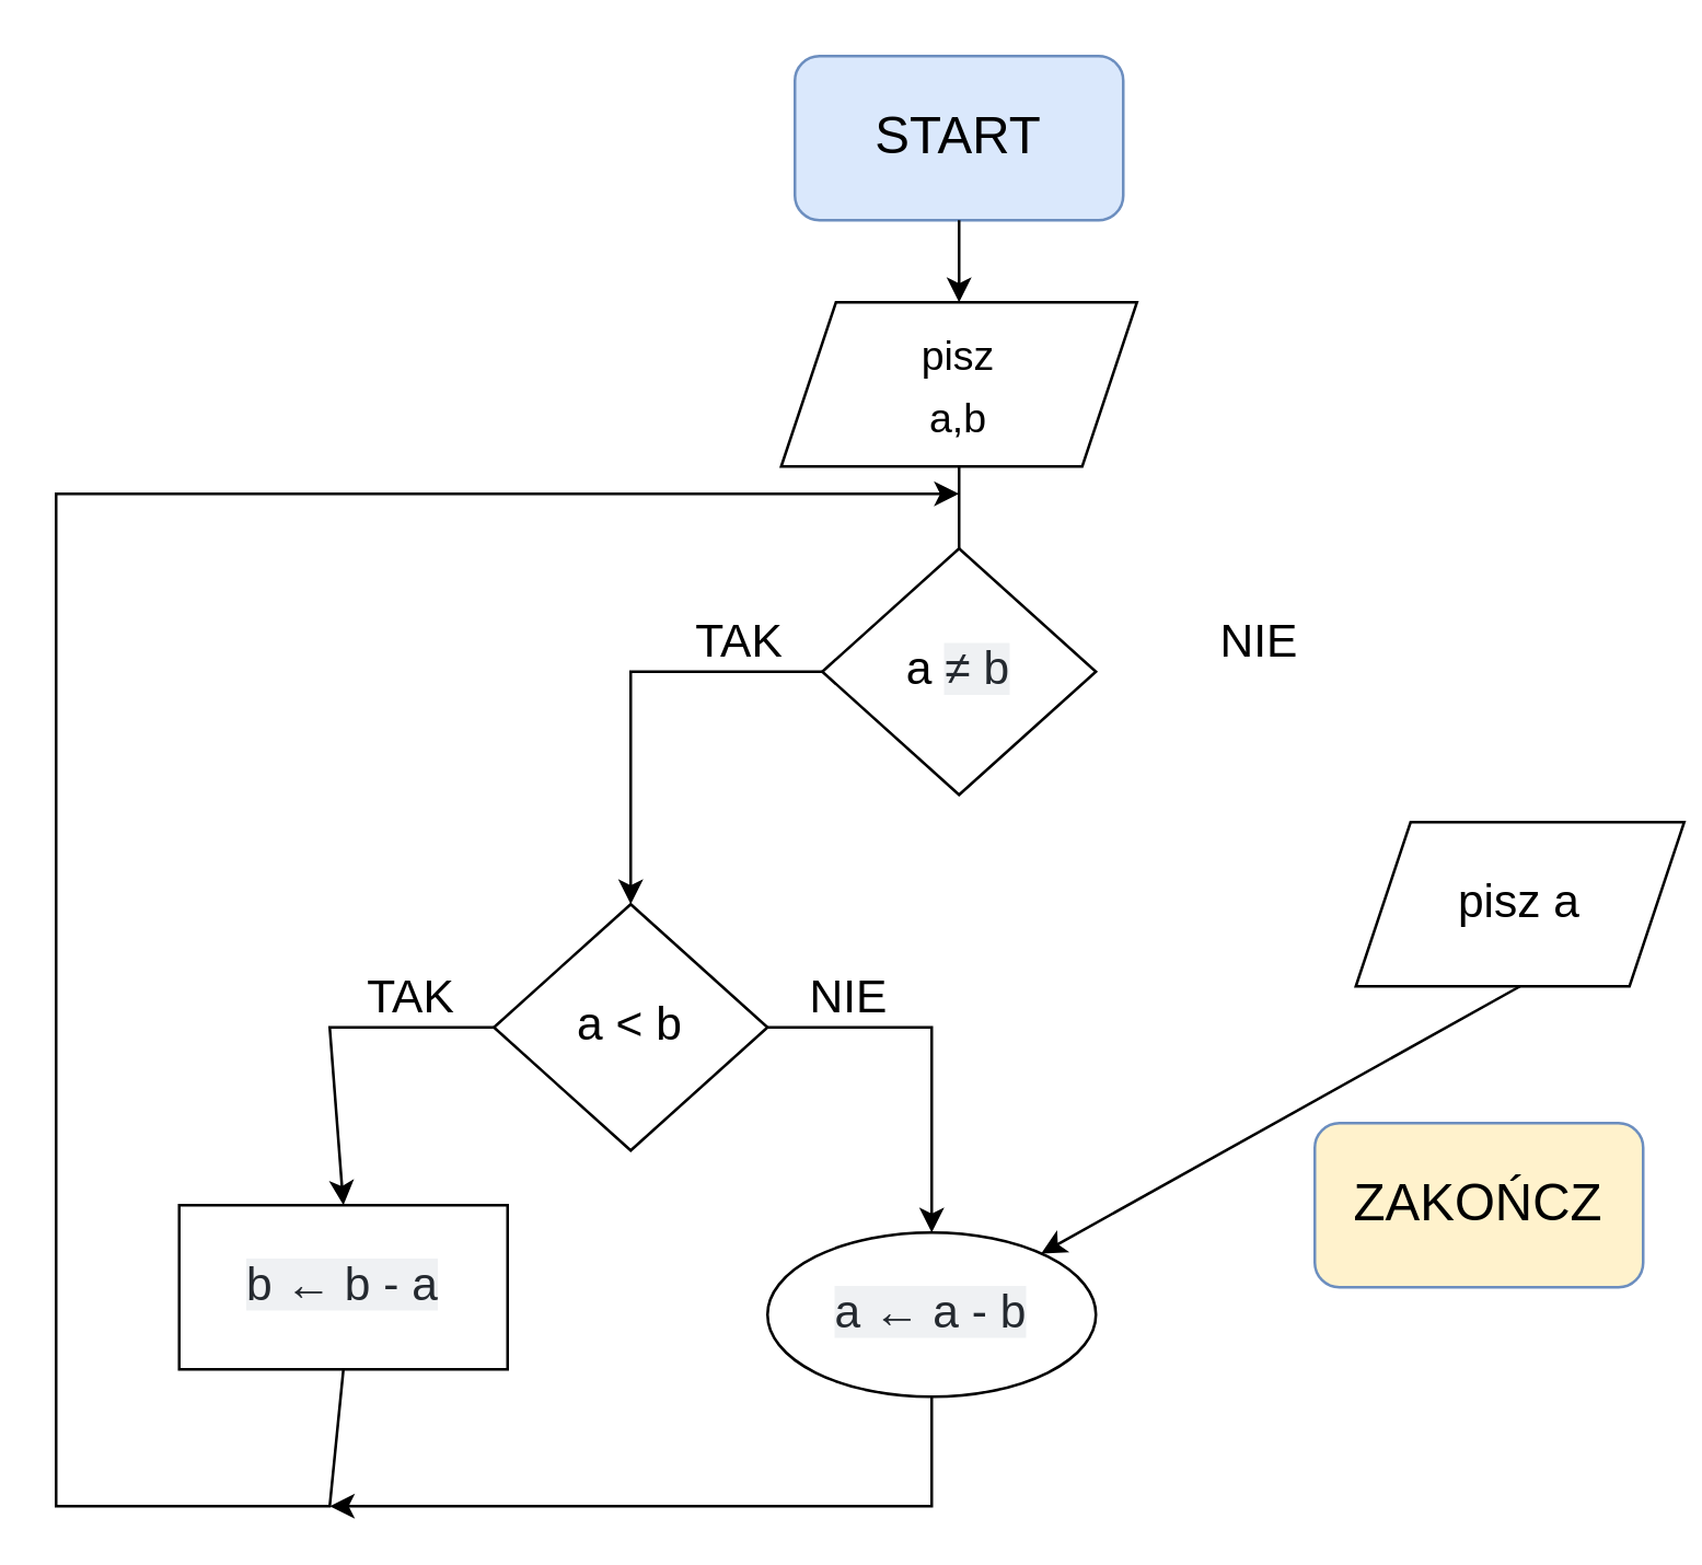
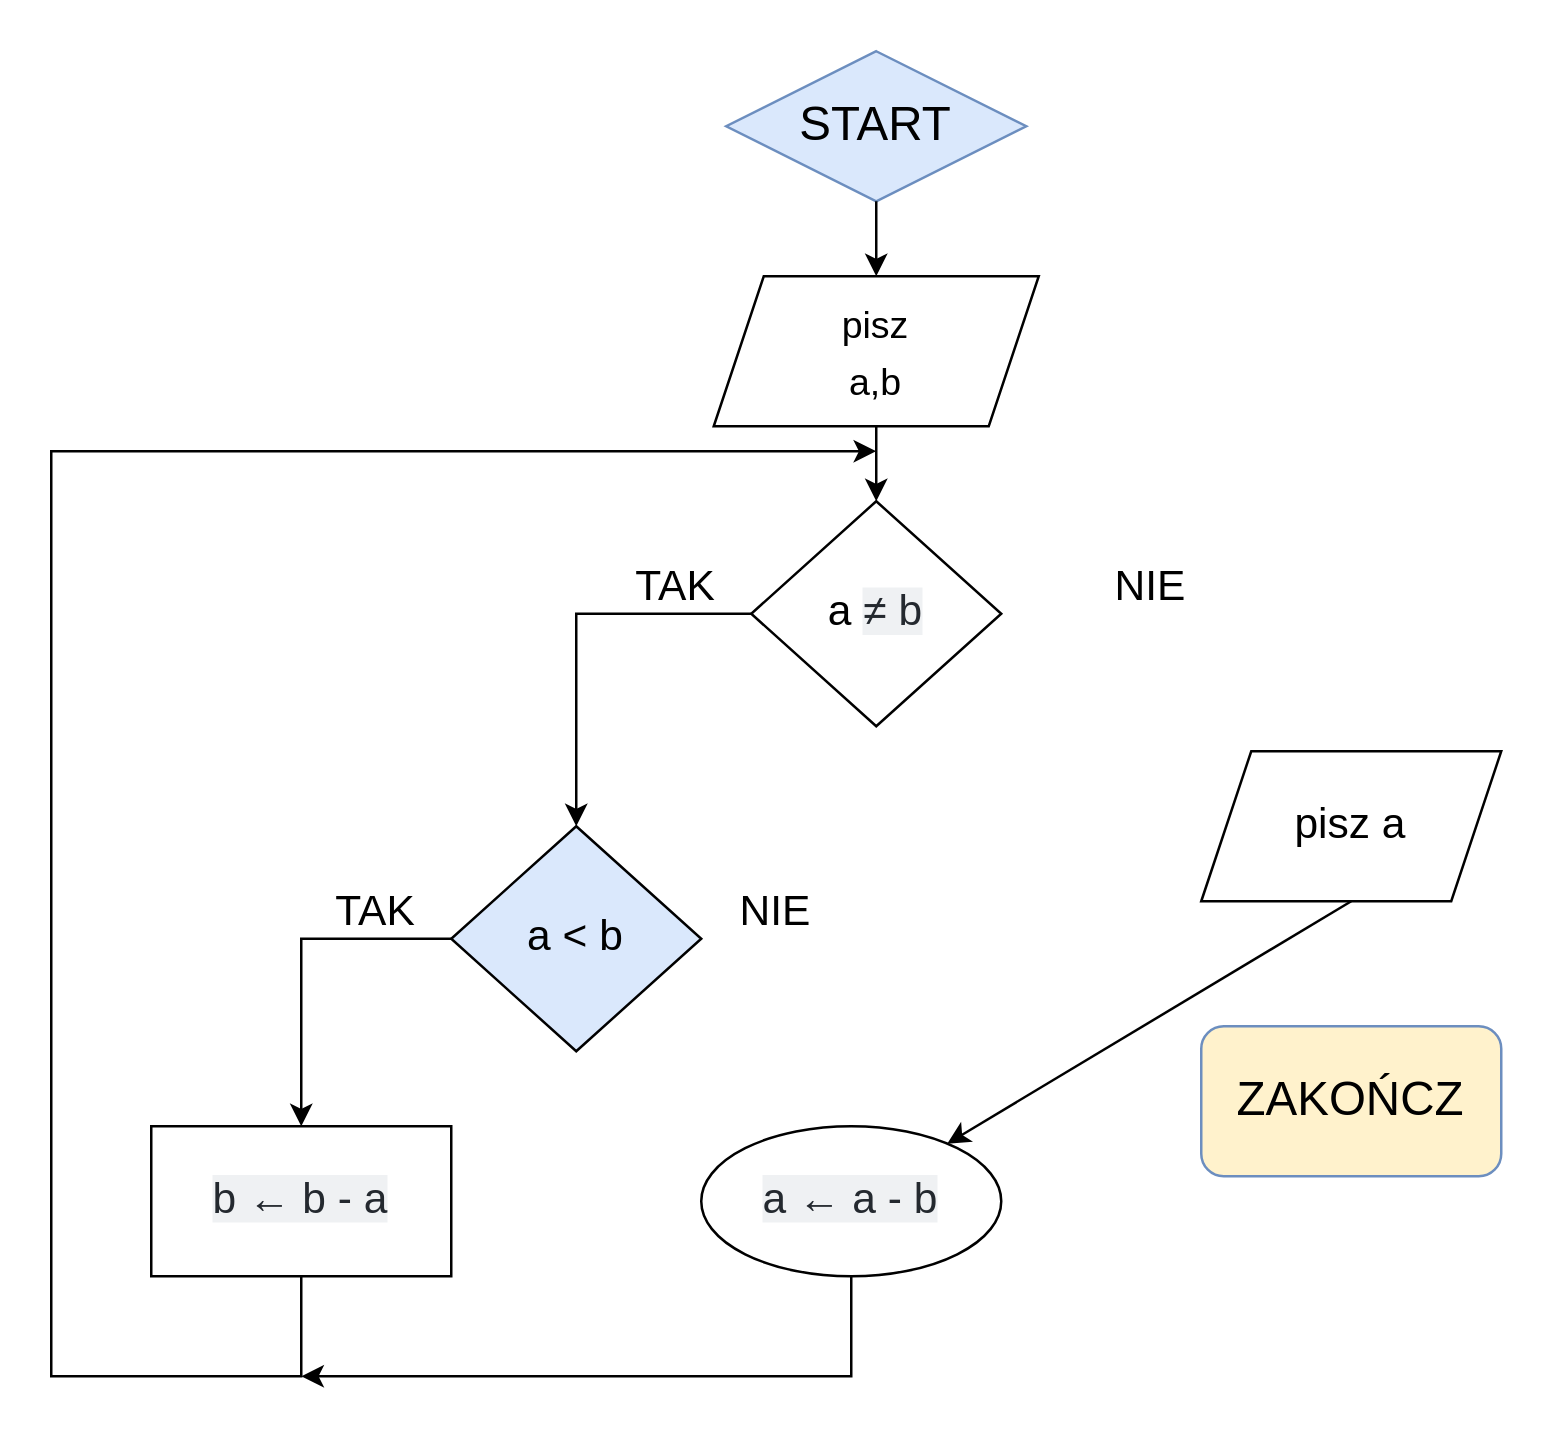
  <mxCell id="0" />
  <mxCell id="1" parent="0" />
- <mxCell id="2" value="&lt;font style=&quot;font-size: 19px&quot;&gt;START&lt;/font&gt;" style="rounded=1;whiteSpace=wrap;html=1;fillColor=#dae8fc;strokeColor=#6c8ebf;" vertex="1" parent="1"><mxGeometry x="290" y="20" width="120" height="60" as="geometry" /></mxCell>
+ <mxCell id="2" value="&lt;font style=&quot;font-size: 19px&quot;&gt;START&lt;/font&gt;" style="rhombus;whiteSpace=wrap;html=1;fillColor=#dae8fc;strokeColor=#6c8ebf;" vertex="1" parent="1"><mxGeometry x="290" y="20" width="120" height="60" as="geometry" /></mxCell>
  <mxCell id="3" value="&lt;span style=&quot;font-size: 15px&quot;&gt;pisz&lt;br&gt;a,b&lt;br&gt;&lt;/span&gt;" style="shape=parallelogram;perimeter=parallelogramPerimeter;whiteSpace=wrap;html=1;fixedSize=1;fontSize=19;" vertex="1" parent="1"><mxGeometry x="285" y="110" width="130" height="60" as="geometry" /></mxCell>
  <mxCell id="4" value="&lt;span&gt;a&amp;nbsp;&lt;/span&gt;&lt;span style=&quot;color: rgb(36 , 41 , 47) ; background-color: rgba(175 , 184 , 193 , 0.2)&quot;&gt;≠ b&lt;/span&gt;" style="rhombus;whiteSpace=wrap;html=1;fontSize=17;" vertex="1" parent="1"><mxGeometry x="300" y="200" width="100" height="90" as="geometry" /></mxCell>
  <mxCell id="5" value="" style="endArrow=classic;html=1;rounded=0;fontSize=17;exitX=0.5;exitY=1;exitDx=0;exitDy=0;entryX=0.5;entryY=0;entryDx=0;entryDy=0;" edge="1" parent="1" source="2" target="3"><mxGeometry width="50" height="50" relative="1" as="geometry"><mxPoint x="350" y="390" as="sourcePoint" /><mxPoint x="400" y="340" as="targetPoint" /></mxGeometry></mxCell>
- <mxCell id="6" value="" style="endArrow=none;html=1;rounded=0;fontSize=17;exitX=0.5;exitY=1;exitDx=0;exitDy=0;entryX=0.5;entryY=0;entryDx=0;entryDy=0;" edge="1" parent="1" source="3" target="4"><mxGeometry width="50" height="50" relative="1" as="geometry"><mxPoint x="70" y="430" as="sourcePoint" /><mxPoint x="120" y="380" as="targetPoint" /></mxGeometry></mxCell>
- <mxCell id="7" value="a &amp;lt; b" style="rhombus;whiteSpace=wrap;html=1;fontSize=17;" vertex="1" parent="1"><mxGeometry x="180" y="330" width="100" height="90" as="geometry" /></mxCell>
- <mxCell id="8" value="&lt;span style=&quot;color: rgb(36 , 41 , 47) ; background-color: rgba(175 , 184 , 193 , 0.2)&quot;&gt;&lt;font style=&quot;font-size: 17px&quot;&gt;b ← b - a&lt;/font&gt;&lt;/span&gt;" style="rounded=0;whiteSpace=wrap;html=1;fontSize=17;" vertex="1" parent="1"><mxGeometry x="65" y="440" width="120" height="60" as="geometry" /></mxCell>
+ <mxCell id="6" value="" style="endArrow=classic;html=1;rounded=0;fontSize=17;exitX=0.5;exitY=1;exitDx=0;exitDy=0;entryX=0.5;entryY=0;entryDx=0;entryDy=0;" edge="1" parent="1" source="3" target="4"><mxGeometry width="50" height="50" relative="1" as="geometry"><mxPoint x="70" y="430" as="sourcePoint" /><mxPoint x="120" y="380" as="targetPoint" /></mxGeometry></mxCell>
+ <mxCell id="7" value="a &amp;lt; b" style="rhombus;whiteSpace=wrap;html=1;fontSize=17;fillColor=#dae8fc;" vertex="1" parent="1"><mxGeometry x="180" y="330" width="100" height="90" as="geometry" /></mxCell>
+ <mxCell id="8" value="&lt;span style=&quot;color: rgb(36 , 41 , 47) ; background-color: rgba(175 , 184 , 193 , 0.2)&quot;&gt;&lt;font style=&quot;font-size: 17px&quot;&gt;b ← b - a&lt;/font&gt;&lt;/span&gt;" style="rounded=0;whiteSpace=wrap;html=1;fontSize=17;" vertex="1" parent="1"><mxGeometry x="60" y="450" width="120" height="60" as="geometry" /></mxCell>
  <mxCell id="9" value="" style="endArrow=classic;html=1;rounded=0;fontSize=17;exitX=0;exitY=0.5;exitDx=0;exitDy=0;entryX=0.5;entryY=0;entryDx=0;entryDy=0;" edge="1" parent="1" source="7" target="8"><mxGeometry width="50" height="50" relative="1" as="geometry"><mxPoint x="230" y="410" as="sourcePoint" /><mxPoint x="80" y="375" as="targetPoint" /><Array as="points"><mxPoint x="120" y="375" /></Array></mxGeometry></mxCell>
  <mxCell id="10" value="&lt;span style=&quot;color: rgb(36 , 41 , 47) ; font-family: , , &amp;#34;sf mono&amp;#34; , &amp;#34;menlo&amp;#34; , &amp;#34;consolas&amp;#34; , &amp;#34;liberation mono&amp;#34; , monospace ; background-color: rgba(175 , 184 , 193 , 0.2)&quot;&gt;&lt;font style=&quot;font-size: 17px&quot;&gt;a ← a - b&lt;/font&gt;&lt;/span&gt;" style="ellipse;whiteSpace=wrap;html=1;fontSize=17;" vertex="1" parent="1"><mxGeometry x="280" y="450" width="120" height="60" as="geometry" /></mxCell>
- <mxCell id="11" value="" style="endArrow=classic;html=1;rounded=0;fontSize=17;exitX=1;exitY=0.5;exitDx=0;exitDy=0;entryX=0.5;entryY=0;entryDx=0;entryDy=0;" edge="1" parent="1" source="7" target="10"><mxGeometry width="50" height="50" relative="1" as="geometry"><mxPoint x="230" y="400" as="sourcePoint" /><mxPoint x="410" y="375" as="targetPoint" /><Array as="points"><mxPoint x="340" y="375" /></Array></mxGeometry></mxCell>
  <mxCell id="12" value="TAK" style="text;html=1;strokeColor=none;fillColor=none;align=center;verticalAlign=middle;whiteSpace=wrap;rounded=0;fontSize=17;" vertex="1" parent="1"><mxGeometry x="120" y="350" width="60" height="30" as="geometry" /></mxCell>
  <mxCell id="13" value="NIE" style="text;html=1;strokeColor=none;fillColor=none;align=center;verticalAlign=middle;whiteSpace=wrap;rounded=0;fontSize=17;" vertex="1" parent="1"><mxGeometry x="280" y="350" width="60" height="30" as="geometry" /></mxCell>
  <mxCell id="14" value="" style="endArrow=classic;html=1;rounded=0;fontSize=17;exitX=0;exitY=0.5;exitDx=0;exitDy=0;entryX=0.5;entryY=0;entryDx=0;entryDy=0;" edge="1" parent="1" source="4" target="7"><mxGeometry width="50" height="50" relative="1" as="geometry"><mxPoint x="350" y="380" as="sourcePoint" /><mxPoint x="400" y="330" as="targetPoint" /><Array as="points"><mxPoint x="230" y="245" /></Array></mxGeometry></mxCell>
  <mxCell id="15" value="" style="endArrow=classic;html=1;rounded=0;fontSize=17;exitX=0.5;exitY=1;exitDx=0;exitDy=0;" edge="1" parent="1" source="8"><mxGeometry width="50" height="50" relative="1" as="geometry"><mxPoint x="240" y="210" as="sourcePoint" /><mxPoint x="350" y="180" as="targetPoint" /><Array as="points"><mxPoint x="120" y="550" /><mxPoint x="20" y="550" /><mxPoint x="20" y="180" /></Array></mxGeometry></mxCell>
  <mxCell id="16" value="" style="endArrow=classic;html=1;rounded=0;fontSize=17;exitX=0.5;exitY=1;exitDx=0;exitDy=0;" edge="1" parent="1" source="10"><mxGeometry width="50" height="50" relative="1" as="geometry"><mxPoint x="350" y="380" as="sourcePoint" /><mxPoint x="120" y="550" as="targetPoint" /><Array as="points"><mxPoint x="340" y="550" /></Array></mxGeometry></mxCell>
  <mxCell id="17" value="TAK" style="text;html=1;strokeColor=none;fillColor=none;align=center;verticalAlign=middle;whiteSpace=wrap;rounded=0;fontSize=17;" vertex="1" parent="1"><mxGeometry x="240" y="220" width="60" height="30" as="geometry" /></mxCell>
  <mxCell id="18" value="NIE" style="text;html=1;strokeColor=none;fillColor=none;align=center;verticalAlign=middle;whiteSpace=wrap;rounded=0;fontSize=17;" vertex="1" parent="1"><mxGeometry x="430" y="220" width="60" height="30" as="geometry" /></mxCell>
- <mxCell id="19" value="pisz a" style="shape=parallelogram;perimeter=parallelogramPerimeter;whiteSpace=wrap;html=1;fixedSize=1;fontSize=17;" vertex="1" parent="1"><mxGeometry x="495" y="300" width="120" height="60" as="geometry" /></mxCell>
+ <mxCell id="19" value="pisz a" style="shape=parallelogram;perimeter=parallelogramPerimeter;whiteSpace=wrap;html=1;fixedSize=1;fontSize=17;" vertex="1" parent="1"><mxGeometry x="480" y="300" width="120" height="60" as="geometry" /></mxCell>
  <mxCell id="20" value="&lt;font style=&quot;font-size: 19px&quot;&gt;ZAKOŃCZ&lt;/font&gt;" style="rounded=1;whiteSpace=wrap;html=1;fillColor=#fff2cc;strokeColor=#6c8ebf;" vertex="1" parent="1"><mxGeometry x="480" y="410" width="120" height="60" as="geometry" /></mxCell>
  <mxCell id="21" value="" style="endArrow=classic;html=1;rounded=0;fontSize=17;exitX=0.5;exitY=1;exitDx=0;exitDy=0;" edge="1" parent="1" source="19" target="10"><mxGeometry width="50" height="50" relative="1" as="geometry"><mxPoint x="350" y="380" as="sourcePoint" /><mxPoint x="400" y="330" as="targetPoint" /></mxGeometry></mxCell>
